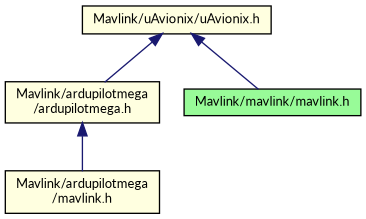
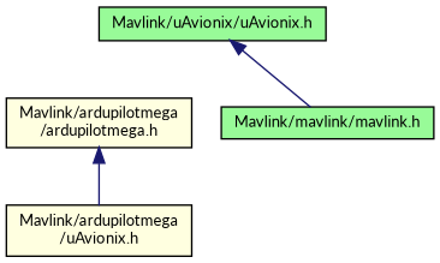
  digraph {
    fontname=Lato
    node [color=black fillcolor=palegreen fontname=Lato fontsize=10 shape=record style=filled]
    edge [color=midnightblue dir=back fontname=Lato fontsize=10 labelfontname=Helvetica labelfontsize=10 style=solid]
-   n1 [fillcolor=lightyellow fontcolor=black height=0.2 label="Mavlink/uAvionix/uAvionix.h" width=0.4]
+   n1 [fontcolor=black height=0.2 label="Mavlink/uAvionix/uAvionix.h" width=0.4]
    n2 [fillcolor=lightyellow height=0.2 label="Mavlink/ardupilotmega\l/ardupilotmega.h" width=0.4]
    n3 [height=0.2 label="Mavlink/mavlink/mavlink.h" width=0.4]
-   n4 [fillcolor=lightyellow height=0.2 label="Mavlink/ardupilotmega\l/mavlink.h" width=0.4]
-   n1 -> n2
+   n4 [fillcolor=lightyellow height=0.2 label="Mavlink/ardupilotmega\l/uAvionix.h" width=0.4]
    n1 -> n3
    n2 -> n4
  }
